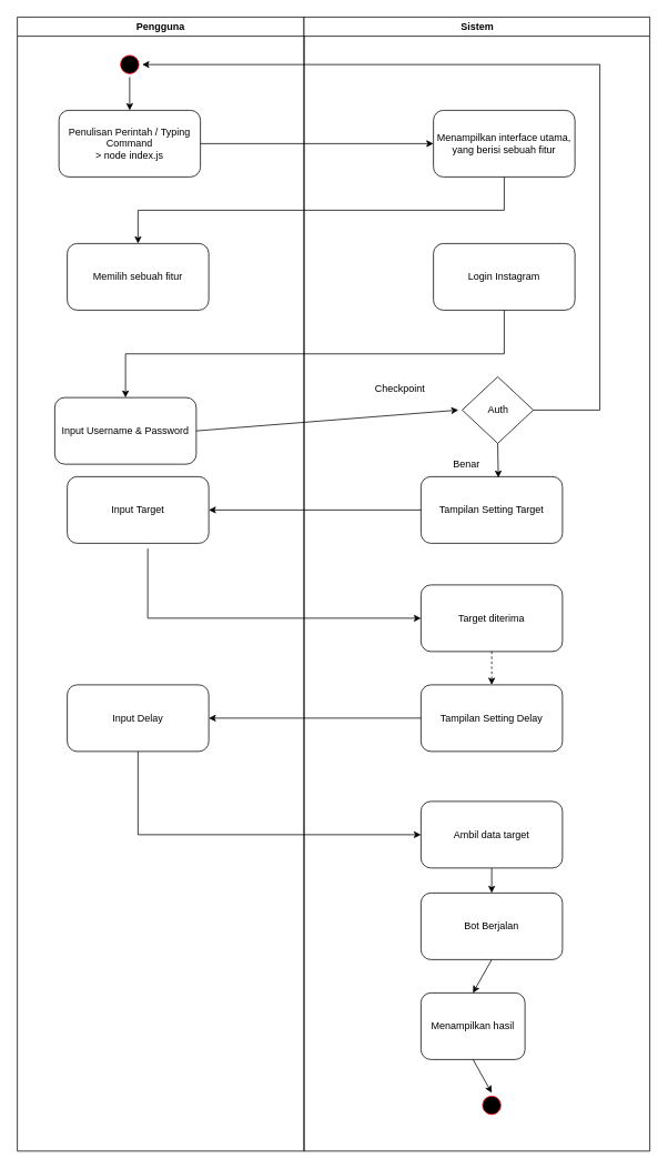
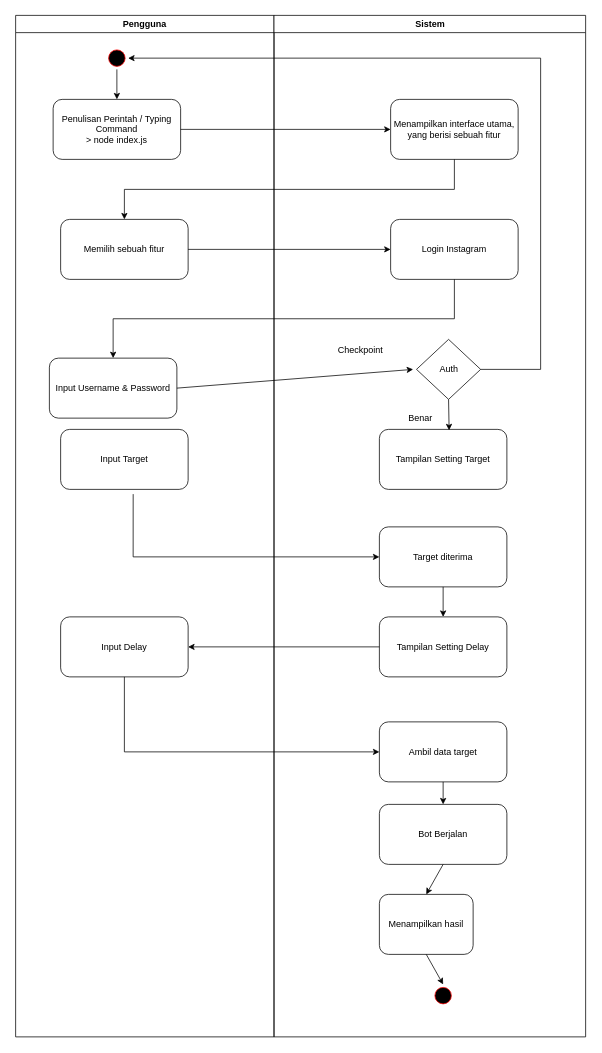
  <mxCell id="0" />
  <mxCell id="1" parent="0" />
  <mxCell id="2" value="Pengguna" style="swimlane;whiteSpace=wrap" parent="1" vertex="1"><mxGeometry x="20" y="20" width="344.5" height="1362" as="geometry" /></mxCell>
  <mxCell id="3" value="" style="ellipse;shape=startState;fillColor=#000000;strokeColor=#ff0000;" parent="2" vertex="1"><mxGeometry x="120" y="42" width="30" height="30" as="geometry" /></mxCell>
  <mxCell id="4" value="Penulisan Perintah / Typing Command&lt;br&gt;&amp;gt; node index.js" style="rounded=1;whiteSpace=wrap;html=1;" vertex="1" parent="2"><mxGeometry x="50" y="112" width="170" height="80" as="geometry" /></mxCell>
  <mxCell id="5" value="Memilih sebuah fitur" style="rounded=1;whiteSpace=wrap;html=1;" vertex="1" parent="2"><mxGeometry x="60" y="272" width="170" height="80" as="geometry" /></mxCell>
  <mxCell id="6" value="Input Username &amp;amp; Password" style="rounded=1;whiteSpace=wrap;html=1;" vertex="1" parent="2"><mxGeometry x="45" y="457" width="170" height="80" as="geometry" /></mxCell>
  <mxCell id="7" value="Input Target" style="rounded=1;whiteSpace=wrap;html=1;" vertex="1" parent="2"><mxGeometry x="60" y="552" width="170" height="80" as="geometry" /></mxCell>
  <mxCell id="8" value="" style="endArrow=classic;html=1;rounded=0;exitX=0.5;exitY=1;exitDx=0;exitDy=0;entryX=0.5;entryY=0;entryDx=0;entryDy=0;" edge="1" parent="2" source="3" target="4"><mxGeometry width="50" height="50" relative="1" as="geometry"><mxPoint x="480" y="82" as="sourcePoint" /><mxPoint x="530" y="32" as="targetPoint" /></mxGeometry></mxCell>
  <mxCell id="9" value="Input Delay" style="rounded=1;whiteSpace=wrap;html=1;" vertex="1" parent="2"><mxGeometry x="60" y="802" width="170" height="80" as="geometry" /></mxCell>
  <mxCell id="10" value="Sistem" style="swimlane;whiteSpace=wrap;startSize=23;" parent="1" vertex="1"><mxGeometry x="364.5" y="20" width="415.5" height="1362" as="geometry" /></mxCell>
  <mxCell id="11" value="Menampilkan interface utama, yang berisi sebuah fitur" style="rounded=1;whiteSpace=wrap;html=1;" vertex="1" parent="10"><mxGeometry x="155.5" y="112" width="170" height="80" as="geometry" /></mxCell>
  <mxCell id="12" value="Login Instagram" style="rounded=1;whiteSpace=wrap;html=1;" vertex="1" parent="10"><mxGeometry x="155.5" y="272" width="170" height="80" as="geometry" /></mxCell>
  <mxCell id="13" value="Auth" style="rhombus;whiteSpace=wrap;html=1;" vertex="1" parent="10"><mxGeometry x="190" y="432" width="85.5" height="80" as="geometry" /></mxCell>
  <mxCell id="14" value="Checkpoint" style="text;html=1;strokeColor=none;fillColor=none;align=center;verticalAlign=middle;whiteSpace=wrap;rounded=0;" vertex="1" parent="10"><mxGeometry x="60" y="432" width="110" height="30" as="geometry" /></mxCell>
  <mxCell id="15" value="Tampilan Setting Target" style="rounded=1;whiteSpace=wrap;html=1;" vertex="1" parent="10"><mxGeometry x="140.5" y="552" width="170" height="80" as="geometry" /></mxCell>
  <mxCell id="16" value="" style="endArrow=classic;html=1;rounded=0;exitX=0.5;exitY=1;exitDx=0;exitDy=0;entryX=0.547;entryY=0.015;entryDx=0;entryDy=0;entryPerimeter=0;" edge="1" parent="10" source="13" target="15"><mxGeometry width="50" height="50" relative="1" as="geometry"><mxPoint x="135.5" y="372" as="sourcePoint" /><mxPoint x="185.5" y="322" as="targetPoint" /></mxGeometry></mxCell>
  <mxCell id="17" value="Benar" style="text;html=1;strokeColor=none;fillColor=none;align=center;verticalAlign=middle;whiteSpace=wrap;rounded=0;" vertex="1" parent="10"><mxGeometry x="165.5" y="522" width="60" height="30" as="geometry" /></mxCell>
  <mxCell id="18" value="Target diterima" style="rounded=1;whiteSpace=wrap;html=1;" vertex="1" parent="10"><mxGeometry x="140.5" y="682" width="170" height="80" as="geometry" /></mxCell>
  <mxCell id="19" value="Tampilan Setting Delay" style="rounded=1;whiteSpace=wrap;html=1;" vertex="1" parent="10"><mxGeometry x="140.5" y="802" width="170" height="80" as="geometry" /></mxCell>
  <mxCell id="20" value="Ambil data target" style="rounded=1;whiteSpace=wrap;html=1;" vertex="1" parent="10"><mxGeometry x="140.5" y="942" width="170" height="80" as="geometry" /></mxCell>
  <mxCell id="21" value="Bot Berjalan" style="rounded=1;whiteSpace=wrap;html=1;" vertex="1" parent="10"><mxGeometry x="140.5" y="1052" width="170" height="80" as="geometry" /></mxCell>
- <mxCell id="22" value="" style="endArrow=classic;html=1;rounded=0;entryX=0.5;entryY=0;entryDx=0;entryDy=0;exitX=0.5;exitY=1;exitDx=0;exitDy=0;dashed=1;" edge="1" parent="10" source="18" target="19"><mxGeometry width="50" height="50" relative="1" as="geometry"><mxPoint x="95.5" y="742" as="sourcePoint" /><mxPoint x="145.5" y="692" as="targetPoint" /></mxGeometry></mxCell>
+ <mxCell id="22" value="" style="endArrow=classic;html=1;rounded=0;entryX=0.5;entryY=0;entryDx=0;entryDy=0;exitX=0.5;exitY=1;exitDx=0;exitDy=0;" edge="1" parent="10" source="18" target="19"><mxGeometry width="50" height="50" relative="1" as="geometry"><mxPoint x="95.5" y="742" as="sourcePoint" /><mxPoint x="145.5" y="692" as="targetPoint" /></mxGeometry></mxCell>
  <mxCell id="23" value="" style="endArrow=classic;html=1;rounded=0;exitX=0.5;exitY=1;exitDx=0;exitDy=0;entryX=0.5;entryY=0;entryDx=0;entryDy=0;" edge="1" parent="10" source="20" target="21"><mxGeometry width="50" height="50" relative="1" as="geometry"><mxPoint x="95.5" y="1122" as="sourcePoint" /><mxPoint x="145.5" y="1072" as="targetPoint" /></mxGeometry></mxCell>
  <mxCell id="24" value="Menampilkan hasil" style="rounded=1;whiteSpace=wrap;html=1;" vertex="1" parent="10"><mxGeometry x="140.5" y="1172" width="125" height="80" as="geometry" /></mxCell>
  <mxCell id="25" value="" style="endArrow=classic;html=1;rounded=0;exitX=0.5;exitY=1;exitDx=0;exitDy=0;entryX=0.5;entryY=0;entryDx=0;entryDy=0;" edge="1" parent="10" source="21" target="24"><mxGeometry width="50" height="50" relative="1" as="geometry"><mxPoint x="95.5" y="1322" as="sourcePoint" /><mxPoint x="145.5" y="1272" as="targetPoint" /></mxGeometry></mxCell>
  <mxCell id="26" value="" style="ellipse;shape=startState;fillColor=#000000;strokeColor=#ff0000;" vertex="1" parent="10"><mxGeometry x="210.5" y="1292" width="30" height="30" as="geometry" /></mxCell>
  <mxCell id="27" value="" style="endArrow=classic;html=1;rounded=0;exitX=0.5;exitY=1;exitDx=0;exitDy=0;entryX=0.5;entryY=0;entryDx=0;entryDy=0;" edge="1" parent="10" source="24" target="26"><mxGeometry width="50" height="50" relative="1" as="geometry"><mxPoint x="95.5" y="1222" as="sourcePoint" /><mxPoint x="145.5" y="1172" as="targetPoint" /></mxGeometry></mxCell>
  <mxCell id="28" value="" style="endArrow=classic;html=1;rounded=0;exitX=1;exitY=0.5;exitDx=0;exitDy=0;entryX=0;entryY=0.5;entryDx=0;entryDy=0;" edge="1" parent="1" source="4" target="11"><mxGeometry width="50" height="50" relative="1" as="geometry"><mxPoint x="500" y="102" as="sourcePoint" /><mxPoint x="550" y="52" as="targetPoint" /></mxGeometry></mxCell>
  <mxCell id="29" value="" style="endArrow=classic;html=1;rounded=0;exitX=0.5;exitY=1;exitDx=0;exitDy=0;entryX=0.5;entryY=0;entryDx=0;entryDy=0;edgeStyle=orthogonalEdgeStyle;" edge="1" parent="1" source="11" target="5"><mxGeometry width="50" height="50" relative="1" as="geometry"><mxPoint x="500" y="102" as="sourcePoint" /><mxPoint x="550" y="52" as="targetPoint" /></mxGeometry></mxCell>
  <mxCell id="30" value="" style="endArrow=classic;html=1;rounded=0;exitX=1;exitY=0.5;exitDx=0;exitDy=0;" edge="1" parent="1" source="6"><mxGeometry width="50" height="50" relative="1" as="geometry"><mxPoint x="500" y="102" as="sourcePoint" /><mxPoint x="550" y="492" as="targetPoint" /></mxGeometry></mxCell>
+ <mxCell id="31" value="" style="endArrow=classic;html=1;rounded=0;exitX=1;exitY=0.5;exitDx=0;exitDy=0;entryX=0;entryY=0.5;entryDx=0;entryDy=0;" edge="1" parent="1" source="5" target="12"><mxGeometry width="50" height="50" relative="1" as="geometry"><mxPoint x="500" y="302" as="sourcePoint" /><mxPoint x="550" y="252" as="targetPoint" /></mxGeometry></mxCell>
  <mxCell id="32" value="" style="endArrow=classic;html=1;rounded=0;exitX=0.5;exitY=1;exitDx=0;exitDy=0;entryX=0.5;entryY=0;entryDx=0;entryDy=0;edgeStyle=orthogonalEdgeStyle;" edge="1" parent="1" source="12" target="6"><mxGeometry width="50" height="50" relative="1" as="geometry"><mxPoint x="500" y="302" as="sourcePoint" /><mxPoint x="550" y="252" as="targetPoint" /></mxGeometry></mxCell>
  <mxCell id="33" value="" style="endArrow=classic;html=1;rounded=0;exitX=1;exitY=0.5;exitDx=0;exitDy=0;entryX=1;entryY=0.5;entryDx=0;entryDy=0;edgeStyle=orthogonalEdgeStyle;" edge="1" parent="1" source="13" target="3"><mxGeometry width="50" height="50" relative="1" as="geometry"><mxPoint x="500" y="392" as="sourcePoint" /><mxPoint x="550" y="342" as="targetPoint" /><Array as="points"><mxPoint x="720" y="492" /><mxPoint x="720" y="77" /></Array></mxGeometry></mxCell>
- <mxCell id="34" value="" style="endArrow=classic;html=1;rounded=0;exitX=0;exitY=0.5;exitDx=0;exitDy=0;entryX=1;entryY=0.5;entryDx=0;entryDy=0;" edge="1" parent="1" source="15" target="7"><mxGeometry width="50" height="50" relative="1" as="geometry"><mxPoint x="500" y="722" as="sourcePoint" /><mxPoint x="550" y="672" as="targetPoint" /></mxGeometry></mxCell>
  <mxCell id="35" value="" style="endArrow=classic;html=1;rounded=0;exitX=0.569;exitY=1.079;exitDx=0;exitDy=0;exitPerimeter=0;entryX=0;entryY=0.5;entryDx=0;entryDy=0;edgeStyle=orthogonalEdgeStyle;" edge="1" parent="1" source="7" target="18"><mxGeometry width="50" height="50" relative="1" as="geometry"><mxPoint x="460" y="762" as="sourcePoint" /><mxPoint x="510" y="712" as="targetPoint" /><Array as="points"><mxPoint x="177" y="742" /></Array></mxGeometry></mxCell>
  <mxCell id="36" value="" style="endArrow=classic;html=1;rounded=0;exitX=0;exitY=0.5;exitDx=0;exitDy=0;entryX=1;entryY=0.5;entryDx=0;entryDy=0;" edge="1" parent="1" source="19" target="9"><mxGeometry width="50" height="50" relative="1" as="geometry"><mxPoint x="460" y="762" as="sourcePoint" /><mxPoint x="510" y="712" as="targetPoint" /></mxGeometry></mxCell>
  <mxCell id="37" value="" style="endArrow=classic;html=1;rounded=0;exitX=0.5;exitY=1;exitDx=0;exitDy=0;entryX=0;entryY=0.5;entryDx=0;entryDy=0;edgeStyle=orthogonalEdgeStyle;" edge="1" parent="1" source="9" target="20"><mxGeometry width="50" height="50" relative="1" as="geometry"><mxPoint x="460" y="1142" as="sourcePoint" /><mxPoint x="510" y="1092" as="targetPoint" /></mxGeometry></mxCell>
